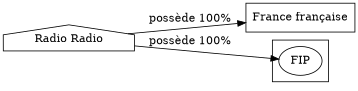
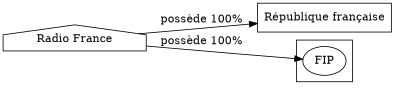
  digraph {
    rankdir=LR
-   n1 [label="France française" shape=box]
+   n1 [label="République française" shape=box]
    n2 [label=FIP]
-   n3 [label="Radio Radio" shape=house]
+   n3 [label="Radio France" shape=house]
    subgraph sub_1 {
      n1
    }
    subgraph cluster_2 {
      n2
    }
    n3 -> n1 [label="possède 100%"]
    n3 -> n2 [label="possède 100%"]
  }
